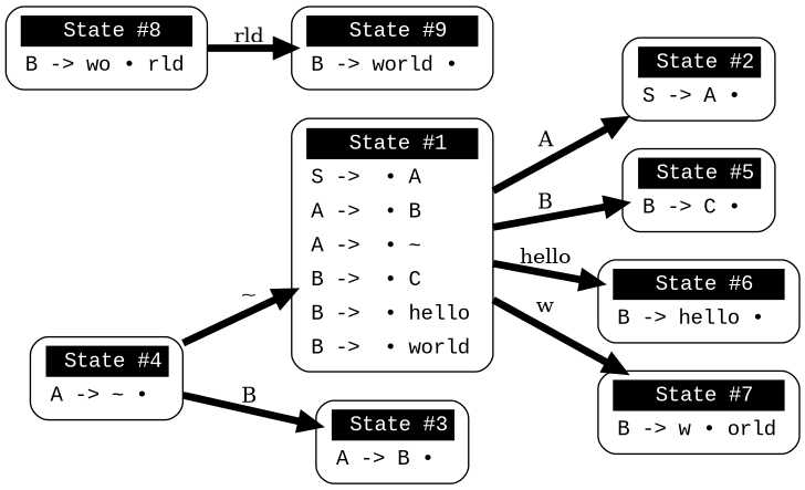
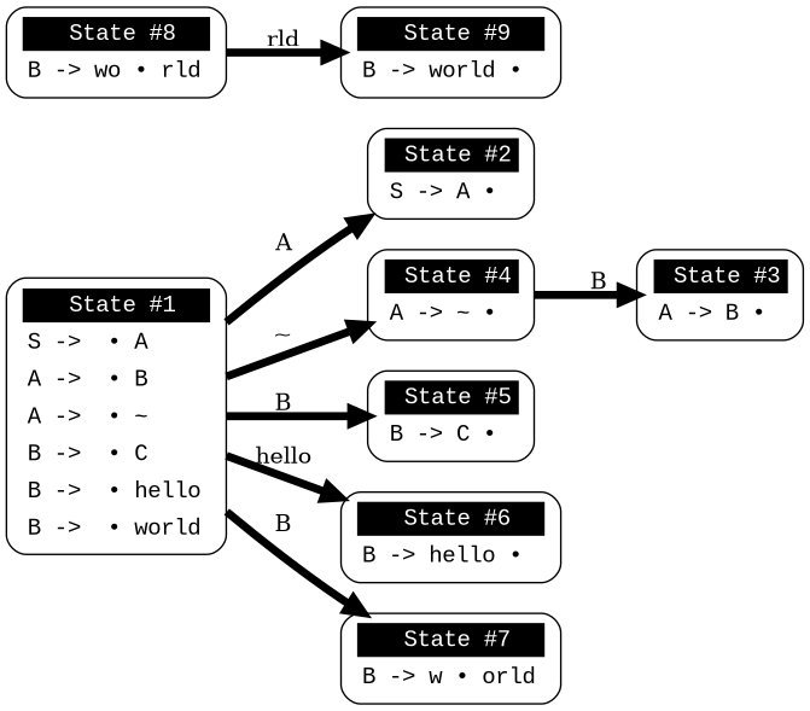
  digraph {
    rankdir=LR
    node [fillcolor=white fontname="Courier New" penwidth=1 shape=Mrecord style=filled]
    edge [fontcolor=black penwidth=5]
    n1 [label=<<table border="0" cellborder="0" cellpadding="3" bgcolor="white"><tr><td bgcolor="black" align="center" colspan="2"><font color="white"> State #1</font></td></tr><tr><td align="left" port="r2">S -&gt;  &bull; A</td></tr><tr><td align="left" port="r2">A -&gt;  &bull; B</td></tr><tr><td align="left" port="r2">A -&gt;  &bull; ~</td></tr><tr><td align="left" port="r2">B -&gt;  &bull; C</td></tr><tr><td align="left" port="r2">B -&gt;  &bull; hello</td></tr><tr><td align="left" port="r2">B -&gt;  &bull; world</td></tr></table>>]
    n2 [label=<<table border="0" cellborder="0" cellpadding="3" bgcolor="white"><tr><td bgcolor="black" align="center" colspan="2"><font color="white"> State #2</font></td></tr><tr><td align="left" port="r2">S -&gt; A &bull; </td></tr></table>>]
    n3 [label=<<table border="0" cellborder="0" cellpadding="3" bgcolor="white"><tr><td bgcolor="black" align="center" colspan="2"><font color="white"> State #4</font></td></tr><tr><td align="left" port="r2">A -&gt; ~ &bull; </td></tr></table>>]
    n4 [label=<<table border="0" cellborder="0" cellpadding="3" bgcolor="white"><tr><td bgcolor="black" align="center" colspan="2"><font color="white"> State #5</font></td></tr><tr><td align="left" port="r2">B -&gt; C &bull; </td></tr></table>>]
    n5 [label=<<table border="0" cellborder="0" cellpadding="3" bgcolor="white"><tr><td bgcolor="black" align="center" colspan="2"><font color="white"> State #6</font></td></tr><tr><td align="left" port="r2">B -&gt; hello &bull; </td></tr></table>>]
    n6 [label=<<table border="0" cellborder="0" cellpadding="3" bgcolor="white"><tr><td bgcolor="black" align="center" colspan="2"><font color="white"> State #7</font></td></tr><tr><td align="left" port="r2">B -&gt; w &bull; orld</td></tr></table>>]
    n7 [label=<<table border="0" cellborder="0" cellpadding="3" bgcolor="white"><tr><td bgcolor="black" align="center" colspan="2"><font color="white"> State #3</font></td></tr><tr><td align="left" port="r2">A -&gt; B &bull; </td></tr></table>>]
    n8 [label=<<table border="0" cellborder="0" cellpadding="3" bgcolor="white"><tr><td bgcolor="black" align="center" colspan="2"><font color="white"> State #8</font></td></tr><tr><td align="left" port="r2">B -&gt; wo &bull; rld</td></tr></table>>]
    n9 [label=<<table border="0" cellborder="0" cellpadding="3" bgcolor="white"><tr><td bgcolor="black" align="center" colspan="2"><font color="white"> State #9</font></td></tr><tr><td align="left" port="r2">B -&gt; world &bull; </td></tr></table>>]
    n1 -> n2 [label=A]
-   n3 -> n1 [label="~"]
+   n1 -> n3 [label="~"]
    n1 -> n4 [label=B]
    n1 -> n5 [label=hello]
-   n1 -> n6 [label=w]
+   n1 -> n6 [label=B]
    n3 -> n7 [label=B]
    n8 -> n9 [label=rld]
  }
